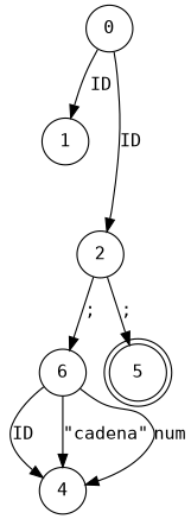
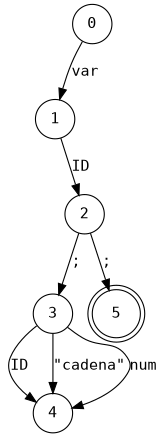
  digraph {
    fontname="DejaVu Sans Mono"
    node [fontname="DejaVu Sans Mono" shape=circle]
    edge [fontname="DejaVu Sans Mono"]
    n1 [label=0]
    n2 [label=1]
    n3 [label=2]
-   n4 [label=6]
+   n4 [label=3]
    5 [shape=doublecircle]
    n6 [label=4]
-   n1 -> n2 [label=ID]
-   n1 -> n3 [label=ID]
+   n1 -> n2 [label=var]
+   n2 -> n3 [label=ID]
    n3 -> n4 [label=";"]
    n3 -> 5 [label=";"]
    n4 -> n6 [label=ID]
    n4 -> n6 [label="\"cadena\""]
    n4 -> n6 [label=num]
  }
